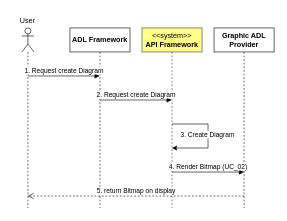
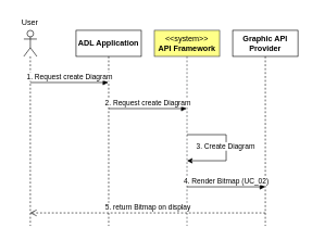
  <mxCell id="0" />
  <mxCell id="1" parent="0" />
  <mxCell id="2" value="" style="shape=umlLifeline;perimeter=lifelinePerimeter;whiteSpace=wrap;html=1;container=1;dropTarget=0;collapsible=0;recursiveResize=0;outlineConnect=0;portConstraint=eastwest;newEdgeStyle={&quot;curved&quot;:0,&quot;rounded&quot;:0};participant=umlActor;" vertex="1" parent="1"><mxGeometry x="36" y="46" width="20" height="300" as="geometry" /></mxCell>
- <mxCell id="3" value="ADL Framework" style="shape=umlLifeline;perimeter=lifelinePerimeter;whiteSpace=wrap;html=1;container=1;dropTarget=0;collapsible=0;recursiveResize=0;outlineConnect=0;portConstraint=eastwest;newEdgeStyle={&quot;curved&quot;:0,&quot;rounded&quot;:0};fontStyle=1" vertex="1" parent="1"><mxGeometry x="116" y="46" width="100" height="300" as="geometry" /></mxCell>
+ <mxCell id="3" value="ADL Application" style="shape=umlLifeline;perimeter=lifelinePerimeter;whiteSpace=wrap;html=1;container=1;dropTarget=0;collapsible=0;recursiveResize=0;outlineConnect=0;portConstraint=eastwest;newEdgeStyle={&quot;curved&quot;:0,&quot;rounded&quot;:0};fontStyle=1" vertex="1" parent="1"><mxGeometry x="116" y="46" width="100" height="300" as="geometry" /></mxCell>
  <mxCell id="4" value="&amp;lt;&amp;lt;system&amp;gt;&amp;gt;&lt;br&gt;&lt;b&gt;API Framework&lt;/b&gt;" style="shape=umlLifeline;perimeter=lifelinePerimeter;whiteSpace=wrap;html=1;container=1;dropTarget=0;collapsible=0;recursiveResize=0;outlineConnect=0;portConstraint=eastwest;newEdgeStyle={&quot;curved&quot;:0,&quot;rounded&quot;:0};fillColor=#ffff88;strokeColor=#36393d;" vertex="1" parent="1"><mxGeometry x="236" y="46" width="100" height="300" as="geometry" /></mxCell>
- <mxCell id="5" value="&lt;b&gt;Graphic ADL Provider&lt;/b&gt;" style="shape=umlLifeline;perimeter=lifelinePerimeter;whiteSpace=wrap;html=1;container=1;dropTarget=0;collapsible=0;recursiveResize=0;outlineConnect=0;portConstraint=eastwest;newEdgeStyle={&quot;curved&quot;:0,&quot;rounded&quot;:0};" vertex="1" parent="1"><mxGeometry x="356" y="46" width="100" height="300" as="geometry" /></mxCell>
+ <mxCell id="5" value="&lt;b&gt;Graphic API Provider&lt;/b&gt;" style="shape=umlLifeline;perimeter=lifelinePerimeter;whiteSpace=wrap;html=1;container=1;dropTarget=0;collapsible=0;recursiveResize=0;outlineConnect=0;portConstraint=eastwest;newEdgeStyle={&quot;curved&quot;:0,&quot;rounded&quot;:0};" vertex="1" parent="1"><mxGeometry x="356" y="46" width="100" height="300" as="geometry" /></mxCell>
  <mxCell id="6" value="User" style="text;html=1;align=center;verticalAlign=middle;resizable=0;points=[];autosize=1;strokeColor=none;fillColor=none;" vertex="1" parent="1"><mxGeometry x="20" y="20" width="50" height="30" as="geometry" /></mxCell>
  <mxCell id="7" value="1. Request create Diagram" style="html=1;verticalAlign=bottom;endArrow=block;curved=0;rounded=0;" edge="1" parent="1" target="3"><mxGeometry width="80" relative="1" as="geometry"><mxPoint x="46" y="126" as="sourcePoint" /><mxPoint x="126" y="126" as="targetPoint" /></mxGeometry></mxCell>
  <mxCell id="8" value="2. Request create Diagram" style="html=1;verticalAlign=bottom;endArrow=block;curved=0;rounded=0;" edge="1" parent="1" target="4"><mxGeometry width="80" relative="1" as="geometry"><mxPoint x="166" y="166" as="sourcePoint" /><mxPoint x="246" y="166" as="targetPoint" /></mxGeometry></mxCell>
  <mxCell id="9" value="4. Render Bitmap (UC_02)" style="html=1;verticalAlign=bottom;endArrow=block;curved=0;rounded=0;" edge="1" parent="1"><mxGeometry width="80" relative="1" as="geometry"><mxPoint x="286" y="286" as="sourcePoint" /><mxPoint x="406" y="286" as="targetPoint" /></mxGeometry></mxCell>
  <mxCell id="10" value="5. return Bitmap on display" style="html=1;verticalAlign=bottom;endArrow=open;dashed=1;endSize=8;curved=0;rounded=0;" edge="1" parent="1"><mxGeometry x="0.001" relative="1" as="geometry"><mxPoint x="406" y="326" as="sourcePoint" /><mxPoint x="45.5" y="326" as="targetPoint" /><mxPoint as="offset" /></mxGeometry></mxCell>
  <mxCell id="11" value="" style="endArrow=classic;html=1;rounded=0;edgeStyle=elbowEdgeStyle;" edge="1" parent="1"><mxGeometry width="50" height="50" relative="1" as="geometry"><mxPoint x="286" y="206" as="sourcePoint" /><mxPoint x="286.024" y="246" as="targetPoint" /><Array as="points"><mxPoint x="346" y="246" /></Array></mxGeometry></mxCell>
  <mxCell id="12" value="3. Create Diagram" style="edgeLabel;html=1;align=center;verticalAlign=middle;resizable=0;points=[];" vertex="1" connectable="0" parent="11"><mxGeometry x="-0.043" y="-2" relative="1" as="geometry"><mxPoint as="offset" /></mxGeometry></mxCell>
